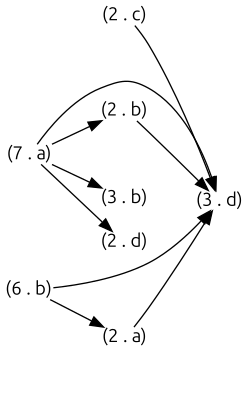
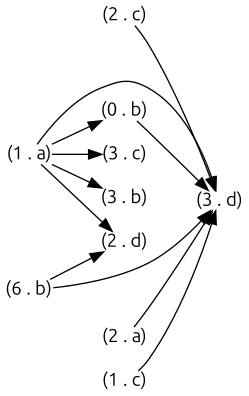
  digraph {
    fontname=Ubuntu
    rankdir=LR
    node [fontname=Ubuntu shape=plain]
    edge [fontname=Ubuntu]
    "(2 . c)"
    "(3 . d)"
-   "(2 . b)"
+   "(2 . b)" [label="(0 . b)"]
    "(2 . a)"
+   "(1 . c)"
    n6 [label="(6 . b)"]
    "(2 . d)"
-   "(1 . a)" [label="(7 . a)"]
+   "(1 . a)"
+   "(3 . c)"
    "(3 . b)"
    "(2 . c)" -> "(3 . d)"
    "(2 . b)" -> "(3 . d)"
    "(2 . a)" -> "(3 . d)"
+   "(1 . c)" -> "(3 . d)"
    n6 -> "(3 . d)"
-   n6 -> "(2 . a)"
+   n6 -> "(2 . d)"
    "(1 . a)" -> "(3 . d)"
    "(1 . a)" -> "(2 . b)"
    "(1 . a)" -> "(2 . d)"
+   "(1 . a)" -> "(3 . c)"
    "(1 . a)" -> "(3 . b)"
  }
